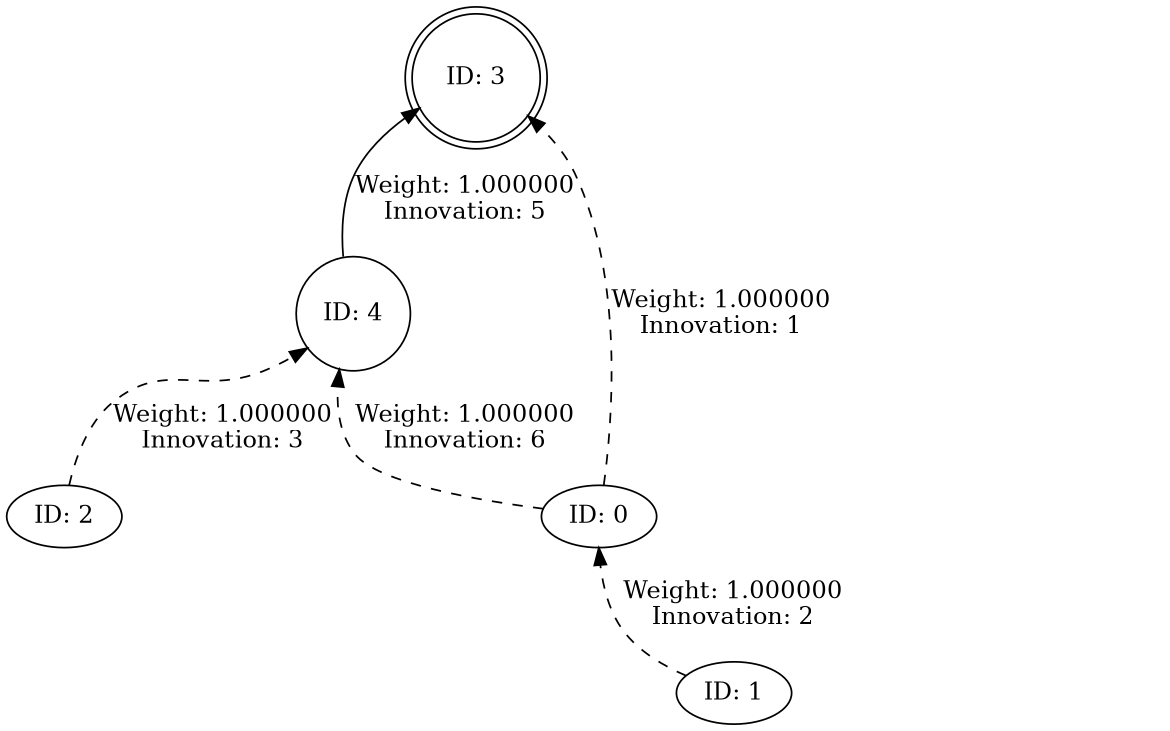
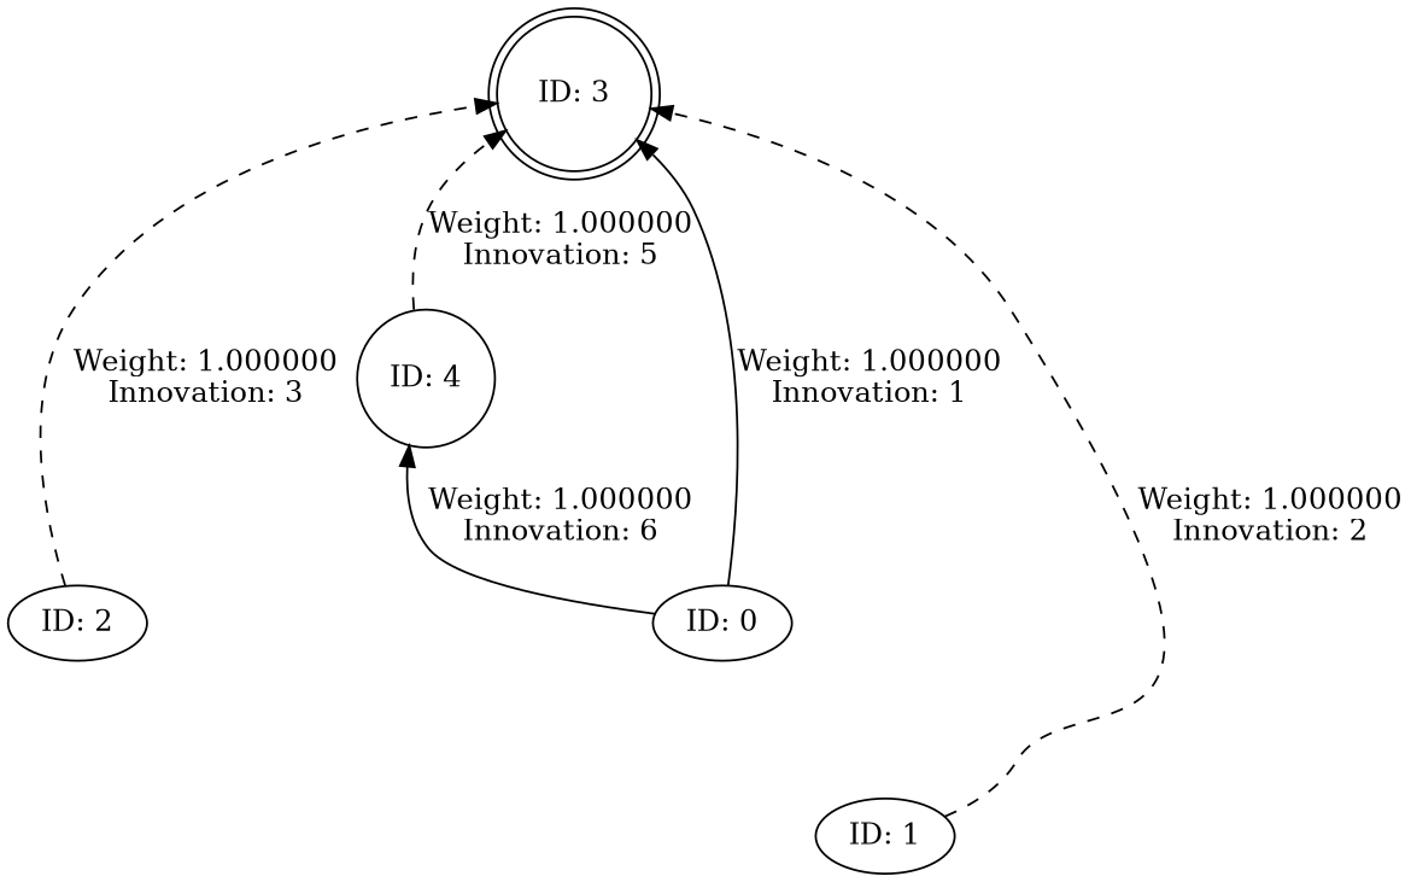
  digraph {
    rankdir=BT
    node [shape=ellipse]
    edge [style=solid]
    n1 [label="ID: 0"]
    n2 [label="ID: 3" shape=doublecircle]
    n3 [label="ID: 4" shape=circle]
    n4 [label="ID: 1"]
    n5 [label="ID: 2"]
-   n1 -> n2 [label="Weight: 1.000000\nInnovation: 1" style=dashed]
-   n1 -> n3 [label="Weight: 1.000000\nInnovation: 6" style=dashed]
-   n3 -> n2 [label="Weight: 1.000000\nInnovation: 5"]
-   n4 -> n1 [label="Weight: 1.000000\nInnovation: 2" style=dashed]
-   n5 -> n3 [label="Weight: 1.000000\nInnovation: 3" style=dashed]
+   n1 -> n2 [label="Weight: 1.000000\nInnovation: 1"]
+   n1 -> n3 [label="Weight: 1.000000\nInnovation: 6"]
+   n3 -> n2 [label="Weight: 1.000000\nInnovation: 5" style=dashed]
+   n4 -> n2 [label="Weight: 1.000000\nInnovation: 2" style=dashed]
+   n5 -> n2 [label="Weight: 1.000000\nInnovation: 3" style=dashed]
  }
